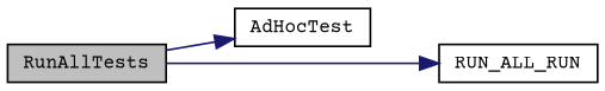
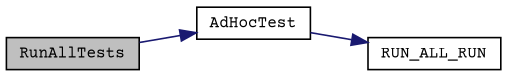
  digraph {
    fontname="Courier Prime"
    rankdir=LR
    node [color=black fontname="Courier Prime" fontsize=10 shape=record]
    edge [color=midnightblue fontname="Courier Prime" fontsize=10 labelfontname=Helvetica labelfontsize=10 style=solid]
    n1 [fillcolor=grey75 fontcolor=black height=0.2 label=RunAllTests style=filled width=0.4]
    n2 [height=0.2 label=AdHocTest width=0.4]
    n3 [height=0.2 label=RUN_ALL_RUN width=0.4]
    n1 -> n2
-   n1 -> n3
+   n2 -> n3
  }
